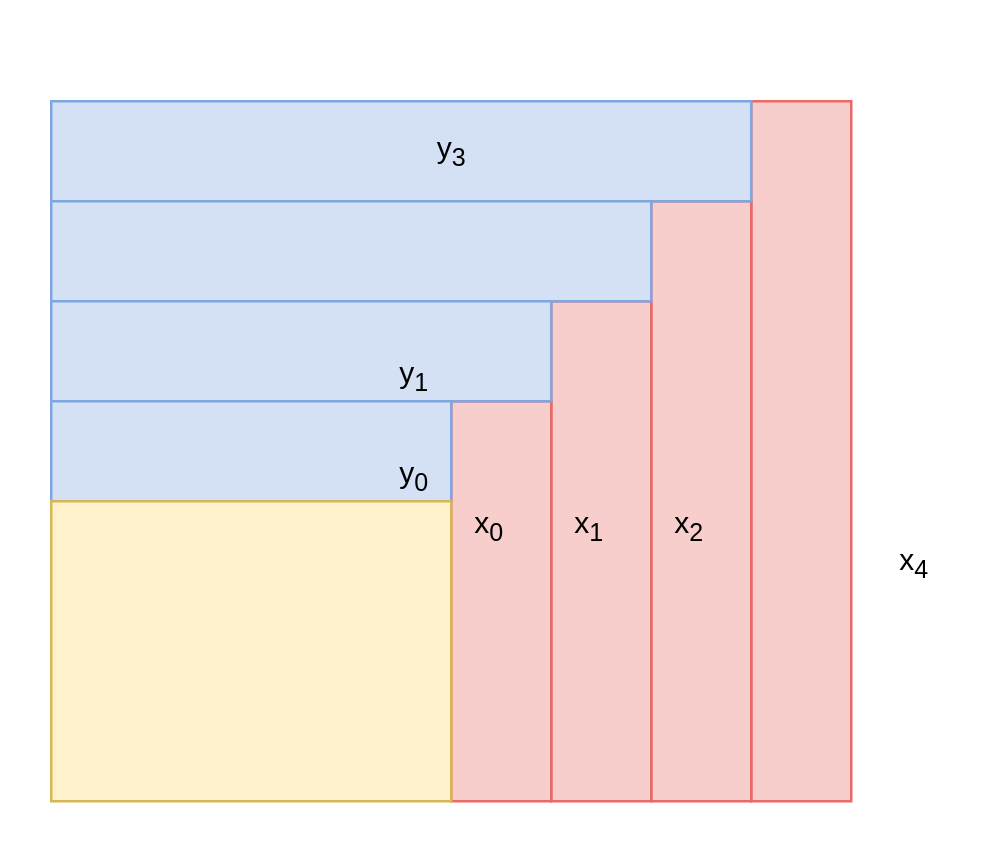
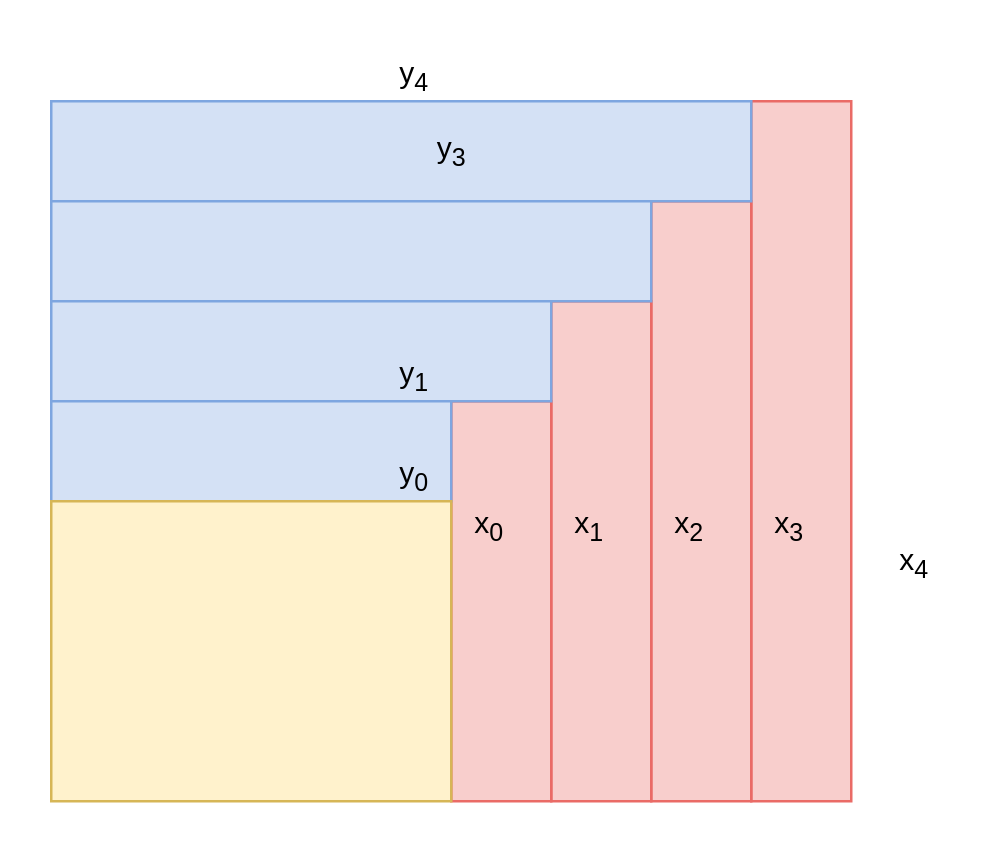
  <mxCell id="0" />
  <mxCell id="1" parent="0" />
  <mxCell id="2" value="" style="whiteSpace=wrap;html=1;fillColor=#F8CECC;strokeColor=#EA6B66;" vertex="1" parent="1"><mxGeometry x="300" y="40" width="40" height="280" as="geometry" /></mxCell>
  <mxCell id="3" value="" style="whiteSpace=wrap;html=1;strokeColor=#EA6B66;fillColor=#F8CECC;" vertex="1" parent="1"><mxGeometry x="260" y="80" width="40" height="240" as="geometry" /></mxCell>
  <mxCell id="4" value="" style="whiteSpace=wrap;html=1;strokeColor=#EA6B66;fillColor=#F8CECC;" vertex="1" parent="1"><mxGeometry x="220" y="120" width="40" height="200" as="geometry" /></mxCell>
  <mxCell id="5" value="" style="whiteSpace=wrap;html=1;strokeColor=#EA6B66;fillColor=#F8CECC;" vertex="1" parent="1"><mxGeometry x="180" y="160" width="40" height="160" as="geometry" /></mxCell>
  <mxCell id="6" value="" style="whiteSpace=wrap;html=1;fontColor=#000000;labelBackgroundColor=none;strokeColor=#7EA6E0;fillColor=#D4E1F5;" vertex="1" parent="1"><mxGeometry x="20" y="40" width="280" height="40" as="geometry" /></mxCell>
  <mxCell id="7" value="" style="whiteSpace=wrap;html=1;fillColor=#D4E1F5;strokeColor=#7EA6E0;" vertex="1" parent="1"><mxGeometry x="20" y="80" width="240" height="40" as="geometry" /></mxCell>
  <mxCell id="8" value="" style="whiteSpace=wrap;html=1;fillColor=#D4E1F5;strokeColor=#7EA6E0;" vertex="1" parent="1"><mxGeometry x="20" y="120" width="200" height="40" as="geometry" /></mxCell>
  <mxCell id="9" value="" style="whiteSpace=wrap;html=1;fillColor=#D4E1F5;strokeColor=#7EA6E0;" vertex="1" parent="1"><mxGeometry x="20" y="160" width="160" height="40" as="geometry" /></mxCell>
  <mxCell id="10" value="x&lt;sub&gt;0&lt;/sub&gt;" style="text;html=1;resizable=0;autosize=1;align=center;verticalAlign=middle;points=[];fillColor=none;strokeColor=none;rounded=0;" vertex="1" parent="1"><mxGeometry x="180" y="200" width="30" height="20" as="geometry" /></mxCell>
  <mxCell id="11" value="x&lt;sub&gt;1&lt;/sub&gt;" style="text;html=1;resizable=0;autosize=1;align=center;verticalAlign=middle;points=[];fillColor=none;strokeColor=none;rounded=0;" vertex="1" parent="1"><mxGeometry x="220" y="200" width="30" height="20" as="geometry" /></mxCell>
  <mxCell id="12" value="x&lt;sub&gt;2&lt;/sub&gt;" style="text;html=1;resizable=0;autosize=1;align=center;verticalAlign=middle;points=[];fillColor=none;strokeColor=none;rounded=0;" vertex="1" parent="1"><mxGeometry x="260" y="200" width="30" height="20" as="geometry" /></mxCell>
+ <mxCell id="13" value="x&lt;sub&gt;3&lt;/sub&gt;" style="text;html=1;resizable=0;autosize=1;align=center;verticalAlign=middle;points=[];fillColor=none;strokeColor=none;rounded=0;" vertex="1" parent="1"><mxGeometry x="300" y="200" width="30" height="20" as="geometry" /></mxCell>
  <mxCell id="14" value="y&lt;sub&gt;0&lt;/sub&gt;" style="text;html=1;resizable=0;autosize=1;align=center;verticalAlign=middle;points=[];fillColor=none;strokeColor=none;rounded=0;" vertex="1" parent="1"><mxGeometry x="150" y="180" width="30" height="20" as="geometry" /></mxCell>
  <mxCell id="15" value="y&lt;sub&gt;1&lt;/sub&gt;" style="text;html=1;resizable=0;autosize=1;align=center;verticalAlign=middle;points=[];fillColor=none;strokeColor=none;rounded=0;" vertex="1" parent="1"><mxGeometry x="150" y="140" width="30" height="20" as="geometry" /></mxCell>
  <mxCell id="16" value="y&lt;sub&gt;3&lt;/sub&gt;" style="text;html=1;resizable=0;autosize=1;align=center;verticalAlign=middle;points=[];fillColor=none;strokeColor=none;rounded=0;" vertex="1" parent="1"><mxGeometry x="165" y="50" width="30" height="20" as="geometry" /></mxCell>
+ <mxCell id="17" value="y&lt;sub&gt;4&lt;/sub&gt;" style="text;html=1;resizable=0;autosize=1;align=center;verticalAlign=middle;points=[];fillColor=none;strokeColor=none;rounded=0;" vertex="1" parent="1"><mxGeometry x="150" y="20" width="30" height="20" as="geometry" /></mxCell>
  <mxCell id="18" value="x&lt;sub&gt;4&lt;/sub&gt;" style="text;html=1;resizable=0;autosize=1;align=center;verticalAlign=middle;points=[];fillColor=none;strokeColor=none;rounded=0;" vertex="1" parent="1"><mxGeometry x="350" y="215" width="30" height="20" as="geometry" /></mxCell>
  <mxCell id="19" value="" style="whiteSpace=wrap;html=1;labelBackgroundColor=none;strokeColor=#d6b656;fillColor=#fff2cc;" vertex="1" parent="1"><mxGeometry x="20" y="200" width="160" height="120" as="geometry" /></mxCell>
